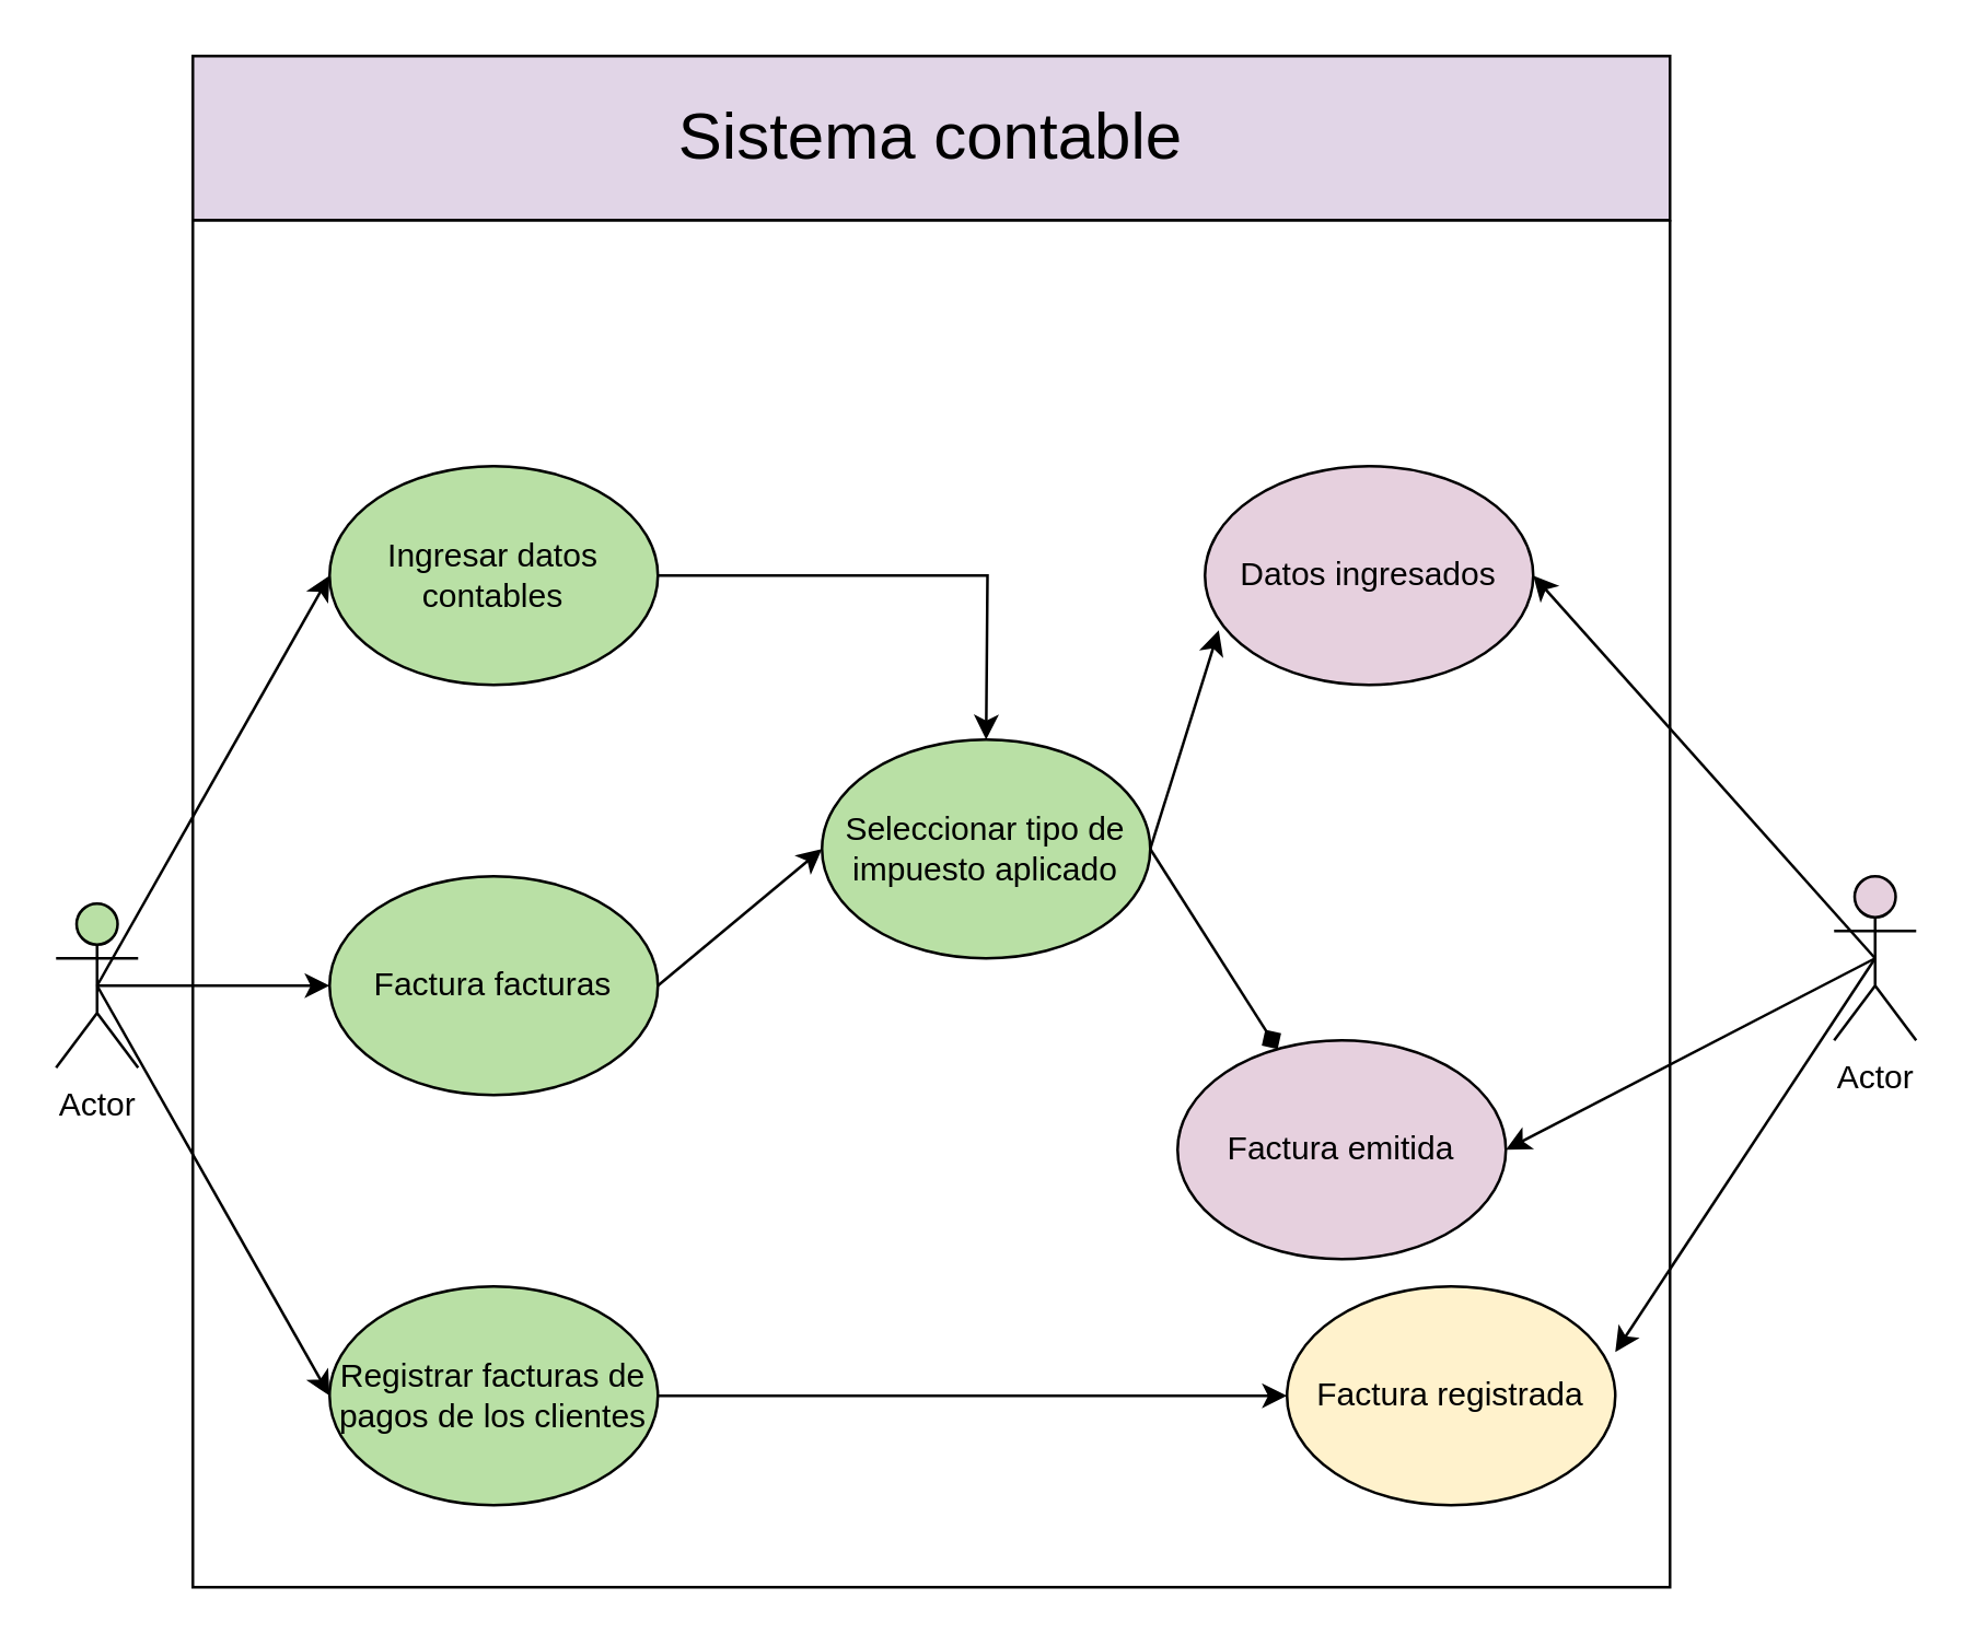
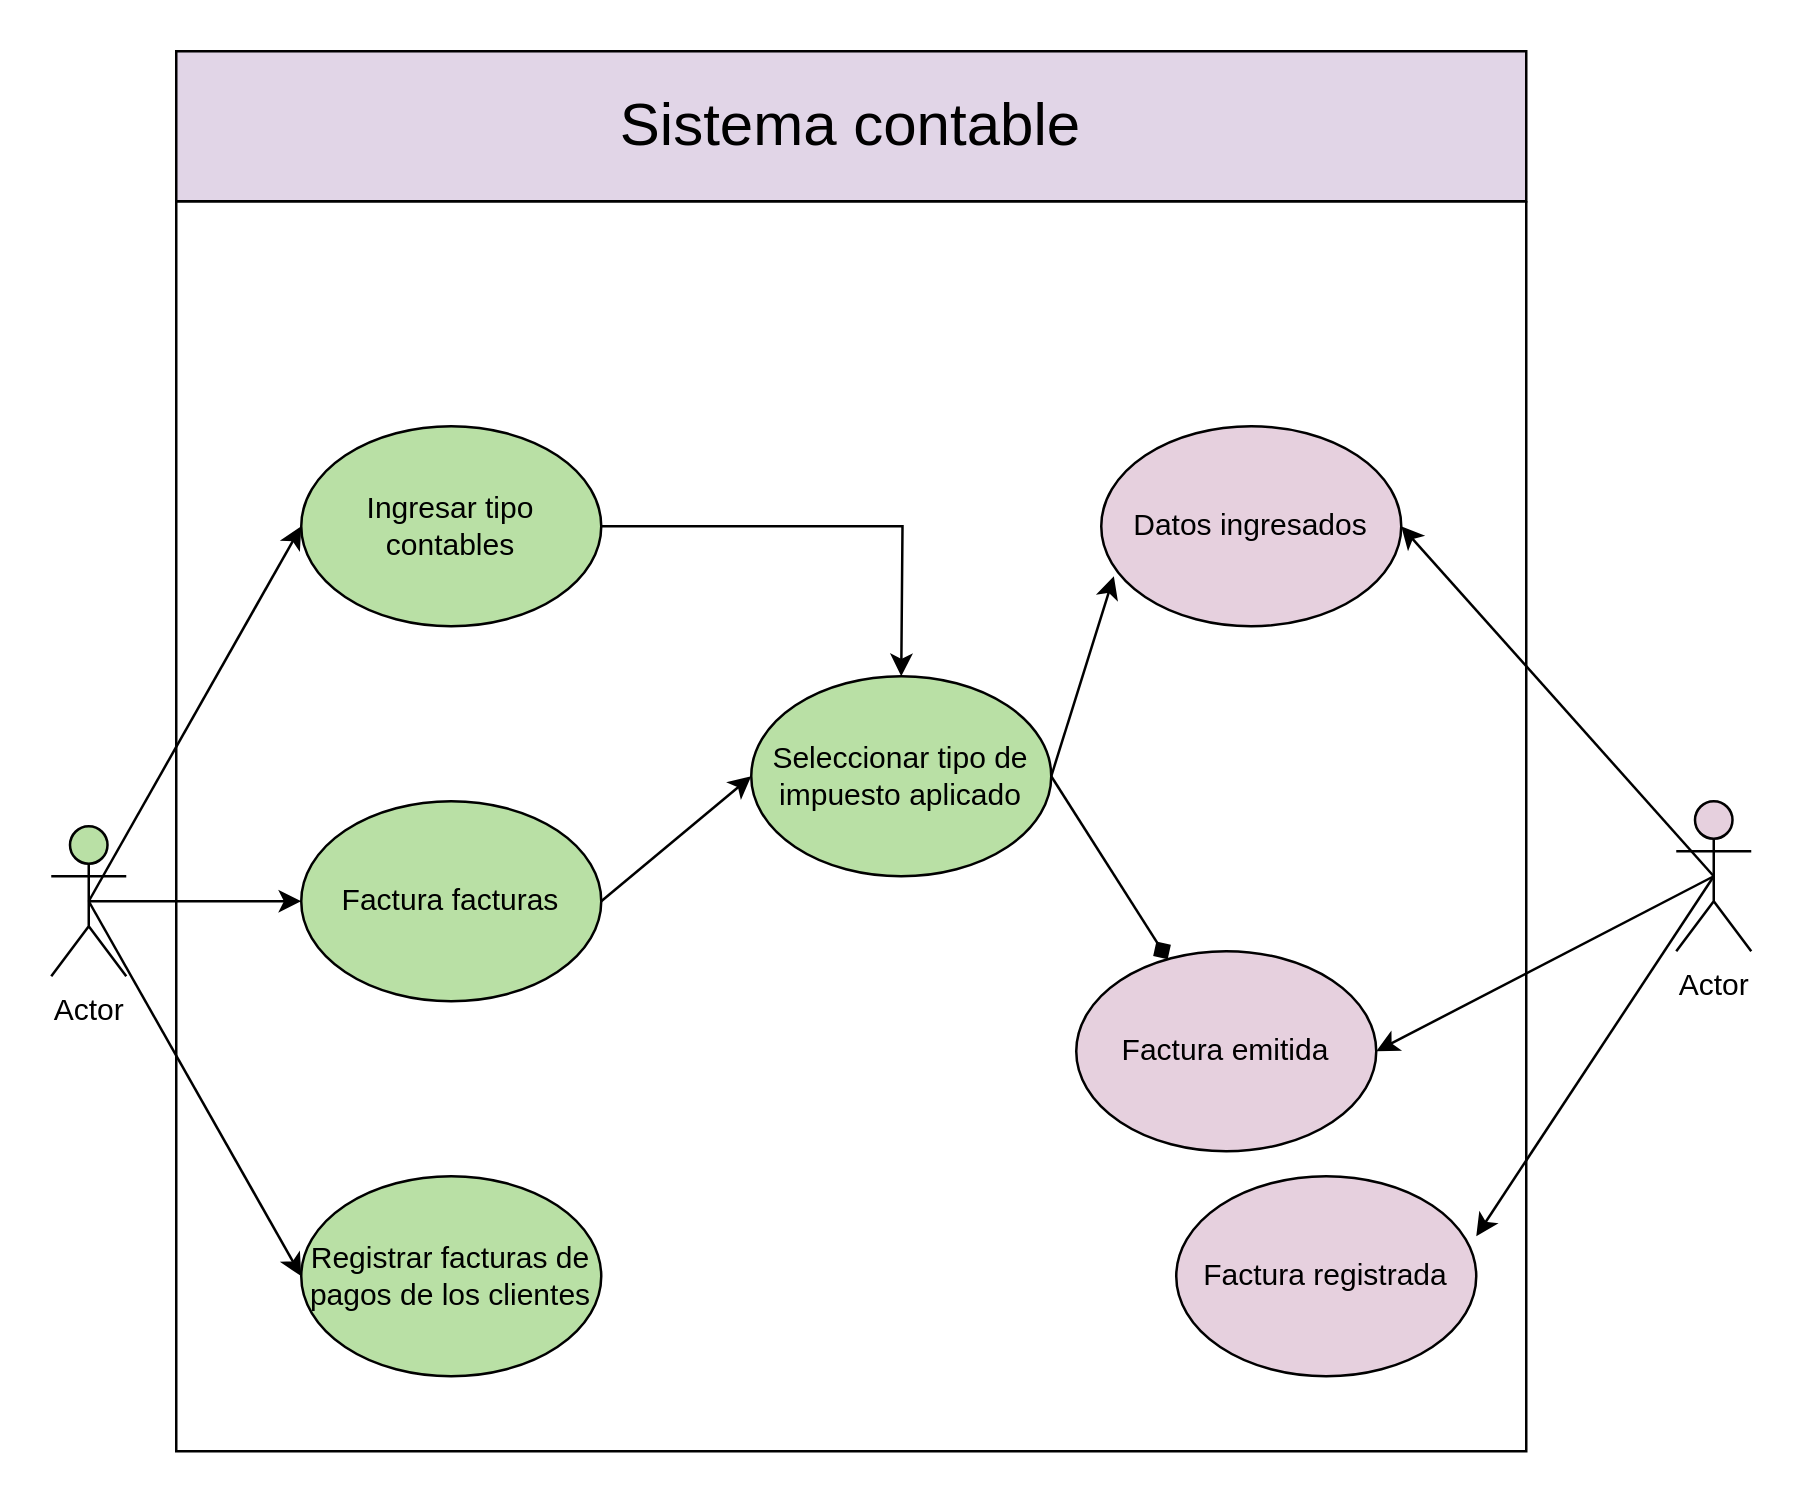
  <mxCell id="0" />
  <mxCell id="1" parent="0" />
  <mxCell id="2" style="rounded=0;orthogonalLoop=1;jettySize=auto;html=1;exitX=0.5;exitY=0.5;exitDx=0;exitDy=0;exitPerimeter=0;entryX=0;entryY=0.5;entryDx=0;entryDy=0;" edge="1" parent="1" source="5" target="7"><mxGeometry relative="1" as="geometry" /></mxCell>
  <mxCell id="3" style="edgeStyle=orthogonalEdgeStyle;rounded=0;orthogonalLoop=1;jettySize=auto;html=1;exitX=0.5;exitY=0.5;exitDx=0;exitDy=0;exitPerimeter=0;" edge="1" parent="1" source="5" target="9"><mxGeometry relative="1" as="geometry" /></mxCell>
  <mxCell id="4" style="rounded=0;orthogonalLoop=1;jettySize=auto;html=1;exitX=0.5;exitY=0.5;exitDx=0;exitDy=0;exitPerimeter=0;entryX=0;entryY=0.5;entryDx=0;entryDy=0;" edge="1" parent="1" source="5" target="11"><mxGeometry relative="1" as="geometry" /></mxCell>
  <mxCell id="5" value="Actor" style="shape=umlActor;verticalLabelPosition=bottom;verticalAlign=top;html=1;outlineConnect=0;fillColor=#B9E0A5;" vertex="1" parent="1"><mxGeometry x="20" y="330" width="30" height="60" as="geometry" /></mxCell>
  <mxCell id="6" value="" style="swimlane;startSize=0;" vertex="1" parent="1"><mxGeometry x="70" y="80" width="540" height="500" as="geometry" /></mxCell>
- <mxCell id="7" value="Ingresar datos contables" style="ellipse;whiteSpace=wrap;html=1;fillColor=#B9E0A5;" vertex="1" parent="6"><mxGeometry x="50" y="90" width="120" height="80" as="geometry" /></mxCell>
+ <mxCell id="7" value="Ingresar tipo contables" style="ellipse;whiteSpace=wrap;html=1;fillColor=#B9E0A5;" vertex="1" parent="6"><mxGeometry x="50" y="90" width="120" height="80" as="geometry" /></mxCell>
  <mxCell id="8" style="rounded=0;orthogonalLoop=1;jettySize=auto;html=1;exitX=1;exitY=0.5;exitDx=0;exitDy=0;entryX=0;entryY=0.5;entryDx=0;entryDy=0;" edge="1" parent="6" source="9" target="13"><mxGeometry relative="1" as="geometry" /></mxCell>
  <mxCell id="9" value="Factura facturas" style="ellipse;whiteSpace=wrap;html=1;fillColor=#B9E0A5;" vertex="1" parent="6"><mxGeometry x="50" y="240" width="120" height="80" as="geometry" /></mxCell>
- <mxCell id="10" style="edgeStyle=orthogonalEdgeStyle;rounded=0;orthogonalLoop=1;jettySize=auto;html=1;exitX=1;exitY=0.5;exitDx=0;exitDy=0;entryX=0;entryY=0.5;entryDx=0;entryDy=0;" edge="1" parent="6" source="11" target="17"><mxGeometry relative="1" as="geometry" /></mxCell>
  <mxCell id="11" value="Registrar facturas de pagos de los clientes" style="ellipse;whiteSpace=wrap;html=1;fillColor=#B9E0A5;" vertex="1" parent="6"><mxGeometry x="50" y="390" width="120" height="80" as="geometry" /></mxCell>
  <mxCell id="12" style="rounded=0;orthogonalLoop=1;jettySize=auto;html=1;exitX=1;exitY=0.5;exitDx=0;exitDy=0;endArrow=diamond;" edge="1" parent="6" source="13" target="14"><mxGeometry relative="1" as="geometry" /></mxCell>
  <mxCell id="13" value="Seleccionar tipo de impuesto aplicado" style="ellipse;whiteSpace=wrap;html=1;fillColor=#B9E0A5;" vertex="1" parent="6"><mxGeometry x="230" y="190" width="120" height="80" as="geometry" /></mxCell>
  <mxCell id="14" value="Factura emitida" style="ellipse;whiteSpace=wrap;html=1;fillColor=#E6D0DE;" vertex="1" parent="6"><mxGeometry x="360" y="300" width="120" height="80" as="geometry" /></mxCell>
  <mxCell id="15" value="Datos ingresados" style="ellipse;whiteSpace=wrap;html=1;fillColor=#E6D0DE;" vertex="1" parent="6"><mxGeometry x="370" y="90" width="120" height="80" as="geometry" /></mxCell>
  <mxCell id="16" style="edgeStyle=orthogonalEdgeStyle;rounded=0;orthogonalLoop=1;jettySize=auto;html=1;exitX=1;exitY=0.5;exitDx=0;exitDy=0;" edge="1" parent="6" source="7"><mxGeometry relative="1" as="geometry"><mxPoint x="290" y="190" as="targetPoint" /></mxGeometry></mxCell>
- <mxCell id="17" value="Factura registrada" style="ellipse;whiteSpace=wrap;html=1;fillColor=#fff2cc;" vertex="1" parent="6"><mxGeometry x="400" y="390" width="120" height="80" as="geometry" /></mxCell>
+ <mxCell id="17" value="Factura registrada" style="ellipse;whiteSpace=wrap;html=1;fillColor=#E6D0DE;" vertex="1" parent="6"><mxGeometry x="400" y="390" width="120" height="80" as="geometry" /></mxCell>
  <mxCell id="18" style="rounded=0;orthogonalLoop=1;jettySize=auto;html=1;exitX=1;exitY=0.5;exitDx=0;exitDy=0;entryX=0.042;entryY=0.75;entryDx=0;entryDy=0;entryPerimeter=0;" edge="1" parent="6" source="13" target="15"><mxGeometry relative="1" as="geometry" /></mxCell>
  <mxCell id="19" style="rounded=0;orthogonalLoop=1;jettySize=auto;html=1;exitX=0.5;exitY=0.5;exitDx=0;exitDy=0;exitPerimeter=0;entryX=1;entryY=0.5;entryDx=0;entryDy=0;" edge="1" parent="1" source="21" target="15"><mxGeometry relative="1" as="geometry" /></mxCell>
  <mxCell id="20" style="rounded=0;orthogonalLoop=1;jettySize=auto;html=1;exitX=0.5;exitY=0.5;exitDx=0;exitDy=0;exitPerimeter=0;entryX=1;entryY=0.5;entryDx=0;entryDy=0;" edge="1" parent="1" source="21" target="14"><mxGeometry relative="1" as="geometry" /></mxCell>
  <mxCell id="21" value="Actor" style="shape=umlActor;verticalLabelPosition=bottom;verticalAlign=top;html=1;outlineConnect=0;fillColor=#E6D0DE;" vertex="1" parent="1"><mxGeometry x="670" y="320" width="30" height="60" as="geometry" /></mxCell>
  <mxCell id="22" value="&lt;font style=&quot;font-size: 24px;&quot;&gt;Sistema contable&lt;/font&gt;" style="rounded=0;whiteSpace=wrap;html=1;fillColor=#e1d5e7;" vertex="1" parent="1"><mxGeometry x="70" y="20" width="540" height="60" as="geometry" /></mxCell>
  <mxCell id="23" style="rounded=0;orthogonalLoop=1;jettySize=auto;html=1;exitX=0.5;exitY=0.5;exitDx=0;exitDy=0;exitPerimeter=0;entryX=1;entryY=0.3;entryDx=0;entryDy=0;entryPerimeter=0;" edge="1" parent="1" source="21" target="17"><mxGeometry relative="1" as="geometry" /></mxCell>
